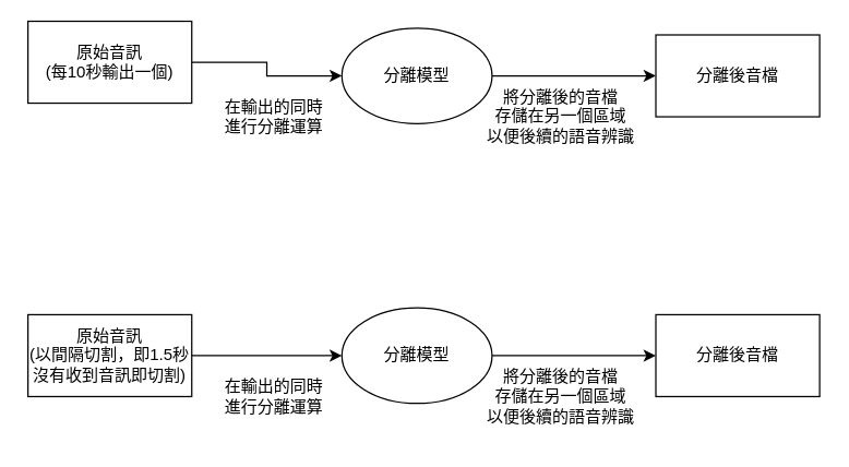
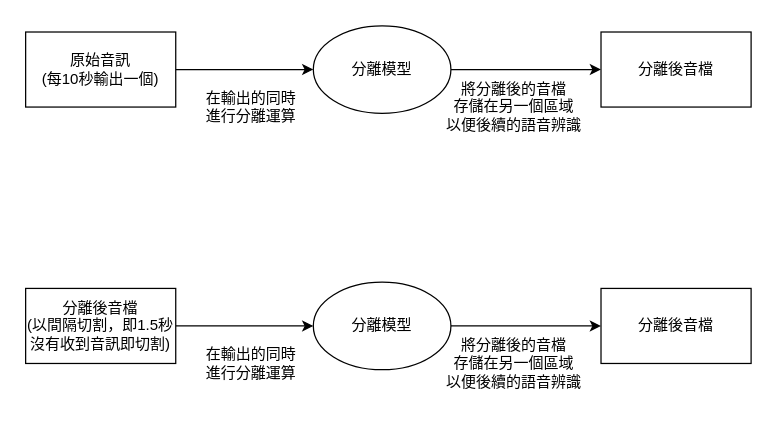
  <mxCell id="0" />
  <mxCell id="1" parent="0" />
  <mxCell id="2" value="" style="edgeStyle=orthogonalEdgeStyle;rounded=0;orthogonalLoop=1;jettySize=auto;html=1;" parent="1" source="3" target="5" edge="1"><mxGeometry relative="1" as="geometry" /></mxCell>
- <mxCell id="3" value="原始音訊&lt;div&gt;(每10秒輸出一個)&lt;/div&gt;" style="rounded=0;whiteSpace=wrap;html=1;" parent="1" vertex="1"><mxGeometry x="20" y="15" width="120" height="60" as="geometry" /></mxCell>
+ <mxCell id="3" value="原始音訊&lt;div&gt;(每10秒輸出一個)&lt;/div&gt;" style="rounded=0;whiteSpace=wrap;html=1;" parent="1" vertex="1"><mxGeometry x="20" y="25" width="120" height="60" as="geometry" /></mxCell>
  <mxCell id="4" value="" style="edgeStyle=orthogonalEdgeStyle;rounded=0;orthogonalLoop=1;jettySize=auto;html=1;" parent="1" source="5" target="6" edge="1"><mxGeometry relative="1" as="geometry" /></mxCell>
  <mxCell id="5" value="分離模型" style="ellipse;whiteSpace=wrap;html=1;" parent="1" vertex="1"><mxGeometry x="250" y="20" width="110" height="70" as="geometry" /></mxCell>
  <mxCell id="6" value="分離後音檔" style="rounded=0;whiteSpace=wrap;html=1;" parent="1" vertex="1"><mxGeometry x="480" y="25" width="120" height="60" as="geometry" /></mxCell>
  <mxCell id="7" value="在輸出的同時&lt;div&gt;進行分離運算&lt;/div&gt;" style="text;html=1;align=center;verticalAlign=middle;resizable=0;points=[];autosize=1;strokeColor=none;fillColor=none;" parent="1" vertex="1"><mxGeometry x="150" y="65" width="100" height="40" as="geometry" /></mxCell>
  <mxCell id="8" value="將分離後的音檔&lt;div&gt;存儲在另一個區域&lt;/div&gt;&lt;div&gt;以便後續的語音辨識&lt;/div&gt;" style="text;html=1;align=center;verticalAlign=middle;resizable=0;points=[];autosize=1;strokeColor=none;fillColor=none;" parent="1" vertex="1"><mxGeometry x="345" y="55" width="130" height="60" as="geometry" /></mxCell>
  <mxCell id="9" value="" style="edgeStyle=orthogonalEdgeStyle;rounded=0;orthogonalLoop=1;jettySize=auto;html=1;" edge="1" parent="1" source="10" target="12"><mxGeometry relative="1" as="geometry" /></mxCell>
- <mxCell id="10" value="原始音訊&lt;div&gt;(以間隔切割，即1.5秒沒有收到音訊即切割)&lt;/div&gt;" style="rounded=0;whiteSpace=wrap;html=1;" vertex="1" parent="1"><mxGeometry x="20" y="230" width="120" height="60" as="geometry" /></mxCell>
+ <mxCell id="10" value="分離後音檔&lt;div&gt;(以間隔切割，即1.5秒沒有收到音訊即切割)&lt;/div&gt;" style="rounded=0;whiteSpace=wrap;html=1;" vertex="1" parent="1"><mxGeometry x="20" y="230" width="120" height="60" as="geometry" /></mxCell>
  <mxCell id="11" value="" style="edgeStyle=orthogonalEdgeStyle;rounded=0;orthogonalLoop=1;jettySize=auto;html=1;" edge="1" parent="1" source="12" target="13"><mxGeometry relative="1" as="geometry" /></mxCell>
  <mxCell id="12" value="分離模型" style="ellipse;whiteSpace=wrap;html=1;" vertex="1" parent="1"><mxGeometry x="250" y="225" width="110" height="70" as="geometry" /></mxCell>
  <mxCell id="13" value="分離後音檔" style="rounded=0;whiteSpace=wrap;html=1;" vertex="1" parent="1"><mxGeometry x="480" y="230" width="120" height="60" as="geometry" /></mxCell>
  <mxCell id="14" value="在輸出的同時&lt;div&gt;進行分離運算&lt;/div&gt;" style="text;html=1;align=center;verticalAlign=middle;resizable=0;points=[];autosize=1;strokeColor=none;fillColor=none;" vertex="1" parent="1"><mxGeometry x="150" y="270" width="100" height="40" as="geometry" /></mxCell>
  <mxCell id="15" value="將分離後的音檔&lt;div&gt;存儲在另一個區域&lt;/div&gt;&lt;div&gt;以便後續的語音辨識&lt;/div&gt;" style="text;html=1;align=center;verticalAlign=middle;resizable=0;points=[];autosize=1;strokeColor=none;fillColor=none;" vertex="1" parent="1"><mxGeometry x="345" y="260" width="130" height="60" as="geometry" /></mxCell>
